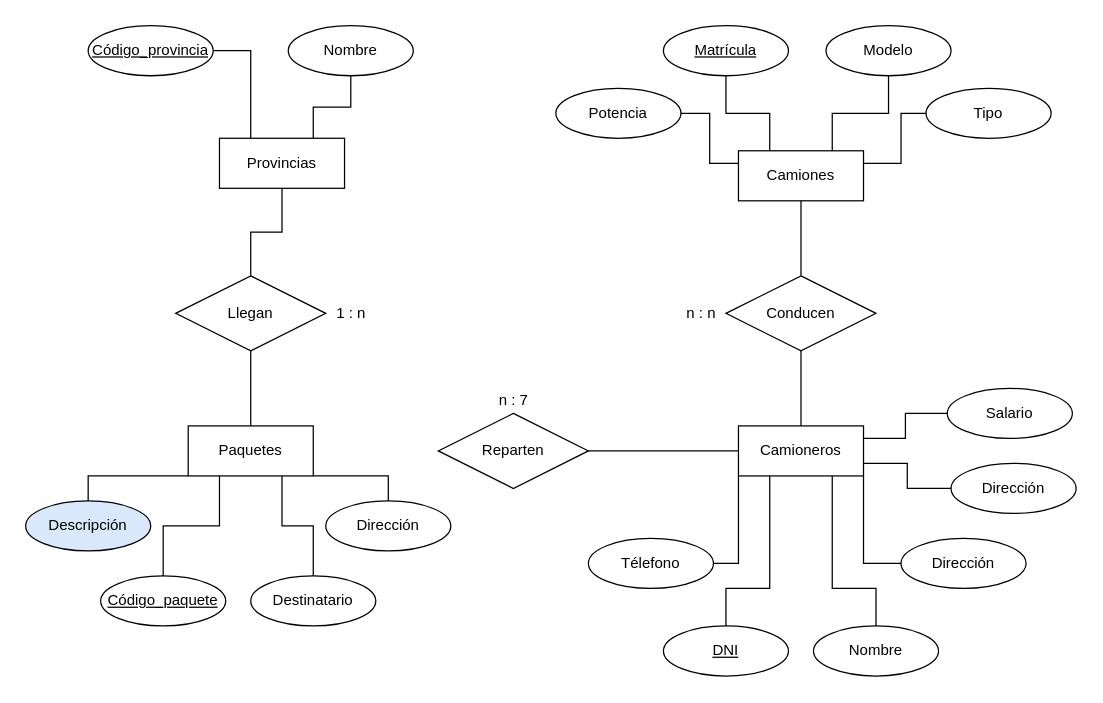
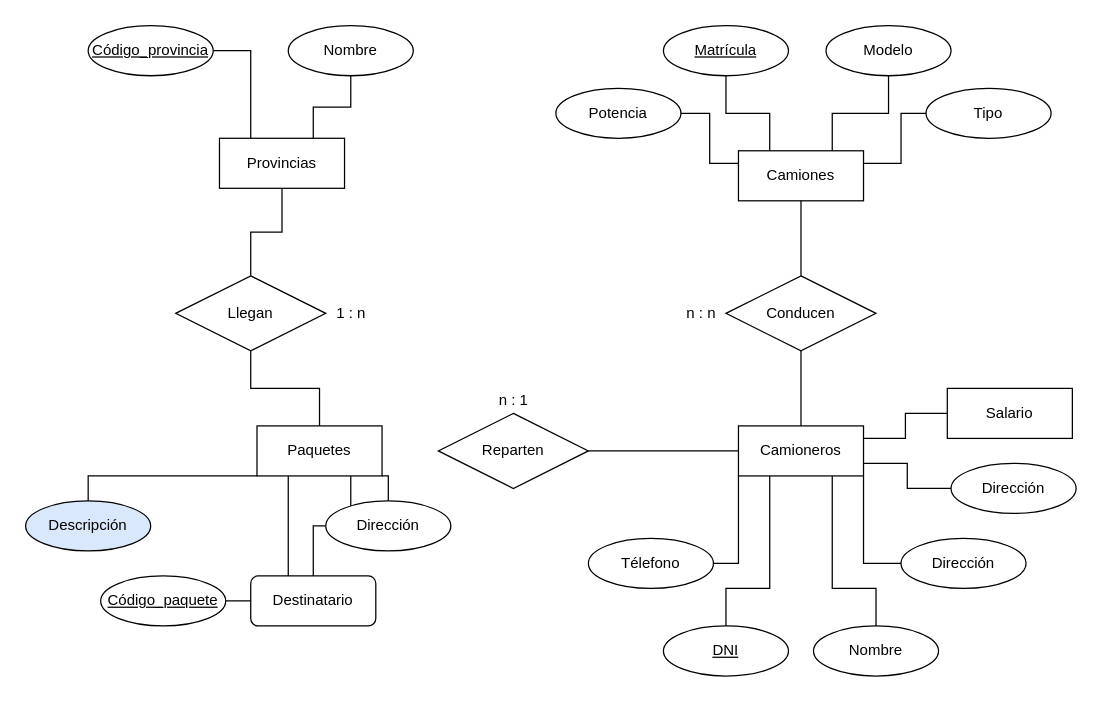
  <mxCell id="0" />
  <mxCell id="1" parent="0" />
  <mxCell id="2" value="Camiones" style="whiteSpace=wrap;html=1;align=center;" vertex="1" parent="1"><mxGeometry x="590" y="120" width="100" height="40" as="geometry" /></mxCell>
  <mxCell id="3" style="edgeStyle=orthogonalEdgeStyle;rounded=0;orthogonalLoop=1;jettySize=auto;html=1;entryX=0.5;entryY=1;entryDx=0;entryDy=0;endArrow=none;endFill=0;" edge="1" parent="1" source="4" target="13"><mxGeometry relative="1" as="geometry" /></mxCell>
  <mxCell id="4" value="Camioneros" style="whiteSpace=wrap;html=1;align=center;" vertex="1" parent="1"><mxGeometry x="590" y="340" width="100" height="40" as="geometry" /></mxCell>
- <mxCell id="5" value="Paquetes" style="whiteSpace=wrap;html=1;align=center;" vertex="1" parent="1"><mxGeometry x="150" y="340" width="100" height="40" as="geometry" /></mxCell>
+ <mxCell id="5" value="Paquetes" style="whiteSpace=wrap;html=1;align=center;" vertex="1" parent="1"><mxGeometry x="205" y="340" width="100" height="40" as="geometry" /></mxCell>
  <mxCell id="6" value="Provincias" style="whiteSpace=wrap;html=1;align=center;" vertex="1" parent="1"><mxGeometry x="175" y="110" width="100" height="40" as="geometry" /></mxCell>
  <mxCell id="7" style="edgeStyle=orthogonalEdgeStyle;rounded=0;orthogonalLoop=1;jettySize=auto;html=1;entryX=0.5;entryY=0;entryDx=0;entryDy=0;endArrow=none;endFill=0;" edge="1" parent="1" source="9" target="5"><mxGeometry relative="1" as="geometry" /></mxCell>
  <mxCell id="8" style="edgeStyle=orthogonalEdgeStyle;rounded=0;orthogonalLoop=1;jettySize=auto;html=1;entryX=0.5;entryY=1;entryDx=0;entryDy=0;endArrow=none;endFill=0;" edge="1" parent="1" source="9" target="6"><mxGeometry relative="1" as="geometry" /></mxCell>
  <mxCell id="9" value="Llegan" style="shape=rhombus;perimeter=rhombusPerimeter;whiteSpace=wrap;html=1;align=center;" vertex="1" parent="1"><mxGeometry x="140" y="220" width="120" height="60" as="geometry" /></mxCell>
  <mxCell id="10" style="edgeStyle=orthogonalEdgeStyle;rounded=0;orthogonalLoop=1;jettySize=auto;html=1;entryX=0;entryY=0.5;entryDx=0;entryDy=0;endArrow=none;endFill=0;" edge="1" parent="1" source="11" target="4"><mxGeometry relative="1" as="geometry" /></mxCell>
  <mxCell id="11" value="Reparten" style="shape=rhombus;perimeter=rhombusPerimeter;whiteSpace=wrap;html=1;align=center;" vertex="1" parent="1"><mxGeometry x="350" y="330" width="120" height="60" as="geometry" /></mxCell>
  <mxCell id="12" style="edgeStyle=orthogonalEdgeStyle;rounded=0;orthogonalLoop=1;jettySize=auto;html=1;entryX=0.5;entryY=1;entryDx=0;entryDy=0;endArrow=none;endFill=0;" edge="1" parent="1" source="13" target="2"><mxGeometry relative="1" as="geometry" /></mxCell>
  <mxCell id="13" value="Conducen" style="shape=rhombus;perimeter=rhombusPerimeter;whiteSpace=wrap;html=1;align=center;" vertex="1" parent="1"><mxGeometry x="580" y="220" width="120" height="60" as="geometry" /></mxCell>
  <mxCell id="14" style="edgeStyle=orthogonalEdgeStyle;rounded=0;orthogonalLoop=1;jettySize=auto;html=1;entryX=0.25;entryY=0;entryDx=0;entryDy=0;endArrow=none;endFill=0;" edge="1" parent="1" source="15" target="2"><mxGeometry relative="1" as="geometry" /></mxCell>
  <mxCell id="15" value="Matrícula" style="ellipse;whiteSpace=wrap;html=1;align=center;fontStyle=4;" vertex="1" parent="1"><mxGeometry x="530" y="20" width="100" height="40" as="geometry" /></mxCell>
  <mxCell id="16" style="edgeStyle=orthogonalEdgeStyle;rounded=0;orthogonalLoop=1;jettySize=auto;html=1;entryX=0.75;entryY=0;entryDx=0;entryDy=0;endArrow=none;endFill=0;" edge="1" parent="1" source="17" target="2"><mxGeometry relative="1" as="geometry" /></mxCell>
  <mxCell id="17" value="Modelo" style="ellipse;whiteSpace=wrap;html=1;align=center;" vertex="1" parent="1"><mxGeometry x="660" y="20" width="100" height="40" as="geometry" /></mxCell>
  <mxCell id="18" style="edgeStyle=orthogonalEdgeStyle;rounded=0;orthogonalLoop=1;jettySize=auto;html=1;entryX=1;entryY=0.25;entryDx=0;entryDy=0;endArrow=none;endFill=0;" edge="1" parent="1" source="19" target="2"><mxGeometry relative="1" as="geometry"><Array as="points"><mxPoint x="720" y="90" /><mxPoint x="720" y="130" /></Array></mxGeometry></mxCell>
  <mxCell id="19" value="Tipo" style="ellipse;whiteSpace=wrap;html=1;align=center;" vertex="1" parent="1"><mxGeometry x="740" y="70" width="100" height="40" as="geometry" /></mxCell>
  <mxCell id="20" style="edgeStyle=orthogonalEdgeStyle;rounded=0;orthogonalLoop=1;jettySize=auto;html=1;entryX=0;entryY=0.25;entryDx=0;entryDy=0;endArrow=none;endFill=0;" edge="1" parent="1" source="21" target="2"><mxGeometry relative="1" as="geometry" /></mxCell>
  <mxCell id="21" value="Potencia" style="ellipse;whiteSpace=wrap;html=1;align=center;" vertex="1" parent="1"><mxGeometry x="444" y="70" width="100" height="40" as="geometry" /></mxCell>
  <mxCell id="22" style="edgeStyle=orthogonalEdgeStyle;rounded=0;orthogonalLoop=1;jettySize=auto;html=1;entryX=0.25;entryY=0;entryDx=0;entryDy=0;endArrow=none;endFill=0;" edge="1" parent="1" source="23" target="6"><mxGeometry relative="1" as="geometry" /></mxCell>
  <mxCell id="23" value="Código_provincia" style="ellipse;whiteSpace=wrap;html=1;align=center;fontStyle=4;" vertex="1" parent="1"><mxGeometry x="70" y="20" width="100" height="40" as="geometry" /></mxCell>
  <mxCell id="24" style="edgeStyle=orthogonalEdgeStyle;rounded=0;orthogonalLoop=1;jettySize=auto;html=1;entryX=0.75;entryY=0;entryDx=0;entryDy=0;endArrow=none;endFill=0;" edge="1" parent="1" source="25" target="6"><mxGeometry relative="1" as="geometry" /></mxCell>
  <mxCell id="25" value="Nombre" style="ellipse;whiteSpace=wrap;html=1;align=center;" vertex="1" parent="1"><mxGeometry x="230" y="20" width="100" height="40" as="geometry" /></mxCell>
  <mxCell id="26" style="edgeStyle=orthogonalEdgeStyle;rounded=0;orthogonalLoop=1;jettySize=auto;html=1;entryX=0.25;entryY=1;entryDx=0;entryDy=0;endArrow=none;endFill=0;" edge="1" parent="1" source="27" target="5"><mxGeometry relative="1" as="geometry" /></mxCell>
  <mxCell id="27" value="Código_paquete" style="ellipse;whiteSpace=wrap;html=1;align=center;fontStyle=4;" vertex="1" parent="1"><mxGeometry x="80" y="460" width="100" height="40" as="geometry" /></mxCell>
  <mxCell id="28" style="edgeStyle=orthogonalEdgeStyle;rounded=0;orthogonalLoop=1;jettySize=auto;html=1;entryX=0.75;entryY=1;entryDx=0;entryDy=0;endArrow=none;endFill=0;" edge="1" parent="1" source="29" target="5"><mxGeometry relative="1" as="geometry" /></mxCell>
- <mxCell id="29" value="Destinatario" style="ellipse;whiteSpace=wrap;html=1;align=center;" vertex="1" parent="1"><mxGeometry x="200" y="460" width="100" height="40" as="geometry" /></mxCell>
+ <mxCell id="29" value="Destinatario" style="whiteSpace=wrap;html=1;align=center;rounded=1;" vertex="1" parent="1"><mxGeometry x="200" y="460" width="100" height="40" as="geometry" /></mxCell>
  <mxCell id="30" style="edgeStyle=orthogonalEdgeStyle;rounded=0;orthogonalLoop=1;jettySize=auto;html=1;entryX=0;entryY=1;entryDx=0;entryDy=0;endArrow=none;endFill=0;" edge="1" parent="1" source="31" target="5"><mxGeometry relative="1" as="geometry"><Array as="points"><mxPoint x="70" y="380" /></Array></mxGeometry></mxCell>
  <mxCell id="31" value="Descripción" style="ellipse;whiteSpace=wrap;html=1;align=center;fillColor=#dae8fc;" vertex="1" parent="1"><mxGeometry x="20" y="400" width="100" height="40" as="geometry" /></mxCell>
  <mxCell id="32" style="edgeStyle=orthogonalEdgeStyle;rounded=0;orthogonalLoop=1;jettySize=auto;html=1;entryX=1;entryY=1;entryDx=0;entryDy=0;endArrow=none;endFill=0;" edge="1" parent="1" source="33" target="5"><mxGeometry relative="1" as="geometry"><Array as="points"><mxPoint x="310" y="380" /></Array></mxGeometry></mxCell>
  <mxCell id="33" value="Dirección" style="ellipse;whiteSpace=wrap;html=1;align=center;" vertex="1" parent="1"><mxGeometry x="260" y="400" width="100" height="40" as="geometry" /></mxCell>
  <mxCell id="34" style="edgeStyle=orthogonalEdgeStyle;rounded=0;orthogonalLoop=1;jettySize=auto;html=1;entryX=0.25;entryY=1;entryDx=0;entryDy=0;endArrow=none;endFill=0;" edge="1" parent="1" source="35" target="4"><mxGeometry relative="1" as="geometry"><Array as="points"><mxPoint x="580" y="470" /><mxPoint x="615" y="470" /></Array></mxGeometry></mxCell>
  <mxCell id="35" value="DNI" style="ellipse;whiteSpace=wrap;html=1;align=center;fontStyle=4;" vertex="1" parent="1"><mxGeometry x="530" y="500" width="100" height="40" as="geometry" /></mxCell>
  <mxCell id="36" style="edgeStyle=orthogonalEdgeStyle;rounded=0;orthogonalLoop=1;jettySize=auto;html=1;entryX=0.75;entryY=1;entryDx=0;entryDy=0;endArrow=none;endFill=0;" edge="1" parent="1" source="37" target="4"><mxGeometry relative="1" as="geometry"><Array as="points"><mxPoint x="700" y="470" /><mxPoint x="665" y="470" /></Array></mxGeometry></mxCell>
  <mxCell id="37" value="Nombre" style="ellipse;whiteSpace=wrap;html=1;align=center;" vertex="1" parent="1"><mxGeometry x="650" y="500" width="100" height="40" as="geometry" /></mxCell>
  <mxCell id="38" style="edgeStyle=orthogonalEdgeStyle;rounded=0;orthogonalLoop=1;jettySize=auto;html=1;entryX=0;entryY=1;entryDx=0;entryDy=0;endArrow=none;endFill=0;" edge="1" parent="1" source="39" target="4"><mxGeometry relative="1" as="geometry" /></mxCell>
  <mxCell id="39" value="Télefono" style="ellipse;whiteSpace=wrap;html=1;align=center;" vertex="1" parent="1"><mxGeometry x="470" y="430" width="100" height="40" as="geometry" /></mxCell>
  <mxCell id="40" style="edgeStyle=orthogonalEdgeStyle;rounded=0;orthogonalLoop=1;jettySize=auto;html=1;entryX=1;entryY=1;entryDx=0;entryDy=0;endArrow=none;endFill=0;" edge="1" parent="1" source="41" target="4"><mxGeometry relative="1" as="geometry" /></mxCell>
  <mxCell id="41" value="Dirección" style="ellipse;whiteSpace=wrap;html=1;align=center;" vertex="1" parent="1"><mxGeometry x="720" y="430" width="100" height="40" as="geometry" /></mxCell>
  <mxCell id="42" style="edgeStyle=orthogonalEdgeStyle;rounded=0;orthogonalLoop=1;jettySize=auto;html=1;entryX=1;entryY=0.75;entryDx=0;entryDy=0;endArrow=none;endFill=0;" edge="1" parent="1" source="43" target="4"><mxGeometry relative="1" as="geometry" /></mxCell>
  <mxCell id="43" value="Dirección" style="ellipse;whiteSpace=wrap;html=1;align=center;" vertex="1" parent="1"><mxGeometry x="760" y="370" width="100" height="40" as="geometry" /></mxCell>
  <mxCell id="44" style="edgeStyle=orthogonalEdgeStyle;rounded=0;orthogonalLoop=1;jettySize=auto;html=1;entryX=1;entryY=0.25;entryDx=0;entryDy=0;endArrow=none;endFill=0;" edge="1" parent="1" source="45" target="4"><mxGeometry relative="1" as="geometry" /></mxCell>
- <mxCell id="45" value="Salario" style="ellipse;whiteSpace=wrap;html=1;align=center;" vertex="1" parent="1"><mxGeometry x="757" y="310" width="100" height="40" as="geometry" /></mxCell>
+ <mxCell id="45" value="Salario" style="whiteSpace=wrap;html=1;align=center;rounded=0;" vertex="1" parent="1"><mxGeometry x="757" y="310" width="100" height="40" as="geometry" /></mxCell>
  <mxCell id="46" value="n : n" style="text;html=1;resizable=0;autosize=1;align=center;verticalAlign=middle;points=[];fillColor=none;strokeColor=none;rounded=0;" vertex="1" parent="1"><mxGeometry x="540" y="240" width="40" height="20" as="geometry" /></mxCell>
- <mxCell id="47" value="n : 7" style="text;html=1;resizable=0;autosize=1;align=center;verticalAlign=middle;points=[];fillColor=none;strokeColor=none;rounded=0;" vertex="1" parent="1"><mxGeometry x="390" y="310" width="40" height="20" as="geometry" /></mxCell>
+ <mxCell id="47" value="n : 1" style="text;html=1;resizable=0;autosize=1;align=center;verticalAlign=middle;points=[];fillColor=none;strokeColor=none;rounded=0;" vertex="1" parent="1"><mxGeometry x="390" y="310" width="40" height="20" as="geometry" /></mxCell>
  <mxCell id="48" value="1 : n" style="text;html=1;resizable=0;autosize=1;align=center;verticalAlign=middle;points=[];fillColor=none;strokeColor=none;rounded=0;" vertex="1" parent="1"><mxGeometry x="260" y="240" width="40" height="20" as="geometry" /></mxCell>
